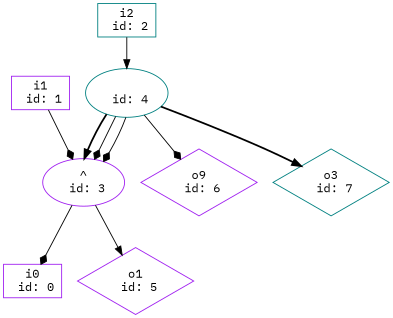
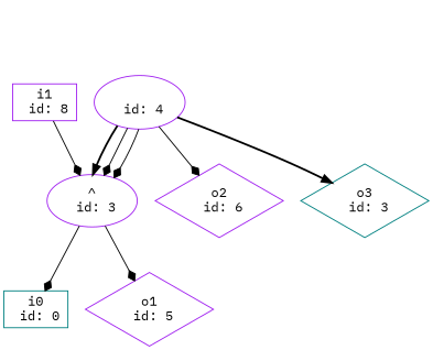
  digraph {
    fontname="IBM Plex Mono"
    node [color=teal fontname="IBM Plex Mono" shape=box]
    edge [arrowhead=diamond fontname="IBM Plex Mono" style=solid]
-   n1 [color=purple label="i0\n id: 0"]
+   n1 [label="i0\n id: 0"]
    n2 [color=purple label="^\n id: 3" shape=""]
    n3 [color=purple label="o1\n id: 5" shape=diamond]
-   n4 [color=purple label="i1\n id: 1"]
-   n5 [label="i2\n id: 2"]
-   n6 [label="\n id: 4" shape=""]
-   n7 [color=purple label="o9\n id: 6" shape=diamond]
-   n8 [label="o3\n id: 7" shape=diamond]
+   n4 [color=purple label="i1\n id: 8"]
+   n6 [color=purple label="\n id: 4" shape=""]
+   n7 [color=purple label="o2\n id: 6" shape=diamond]
+   n8 [label="o3\n id: 3" shape=diamond]
    n2 -> n1
-   n2 -> n3 [arrowhead=normal]
+   n2 -> n3
    n4 -> n2
-   n5 -> n6 [arrowhead=normal]
    n6 -> n2 [arrowhead=normal style=bold]
    n6 -> n2
    n6 -> n2
    n6 -> n7
    n6 -> n8 [arrowhead=normal style=bold]
  }
